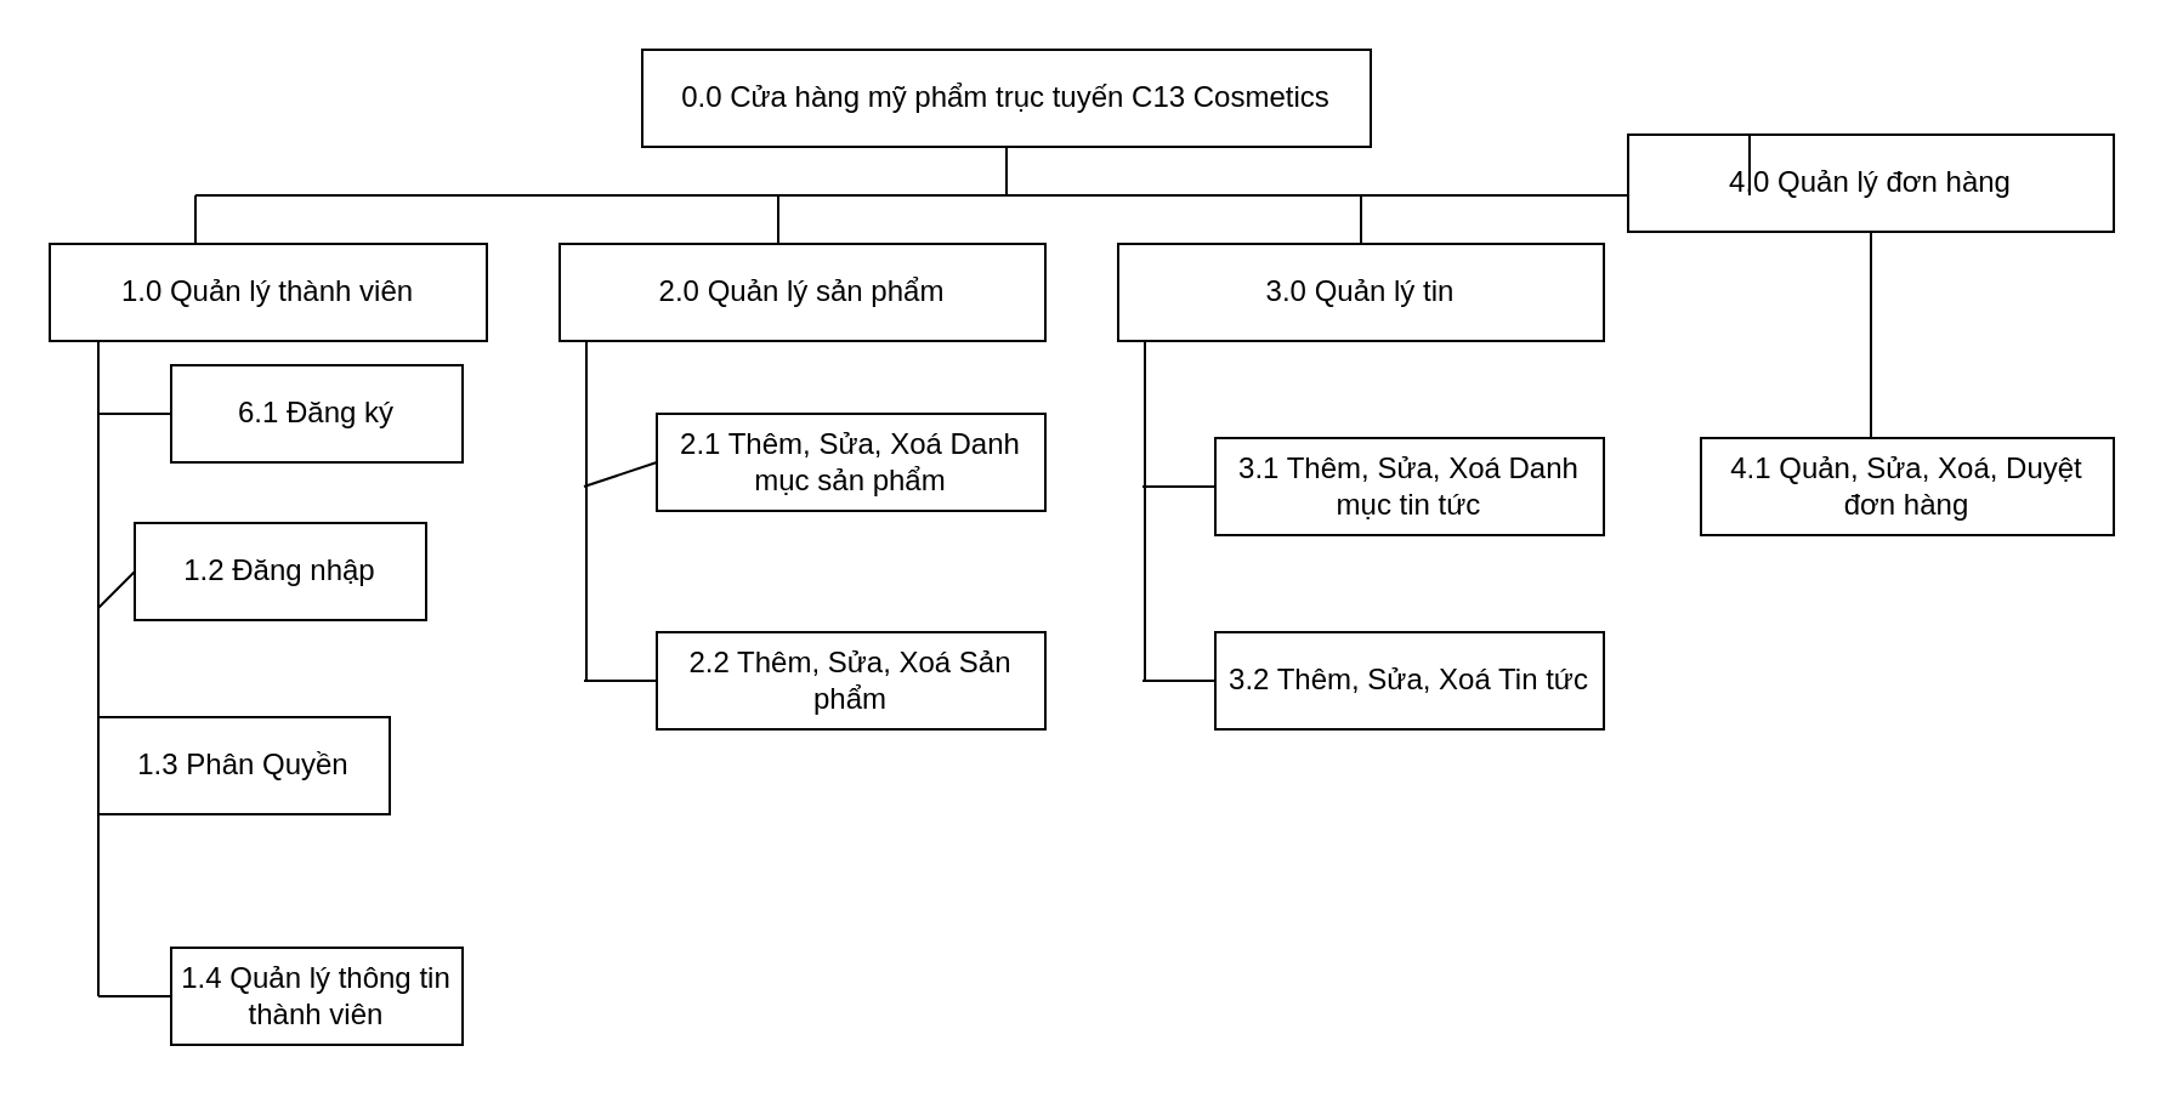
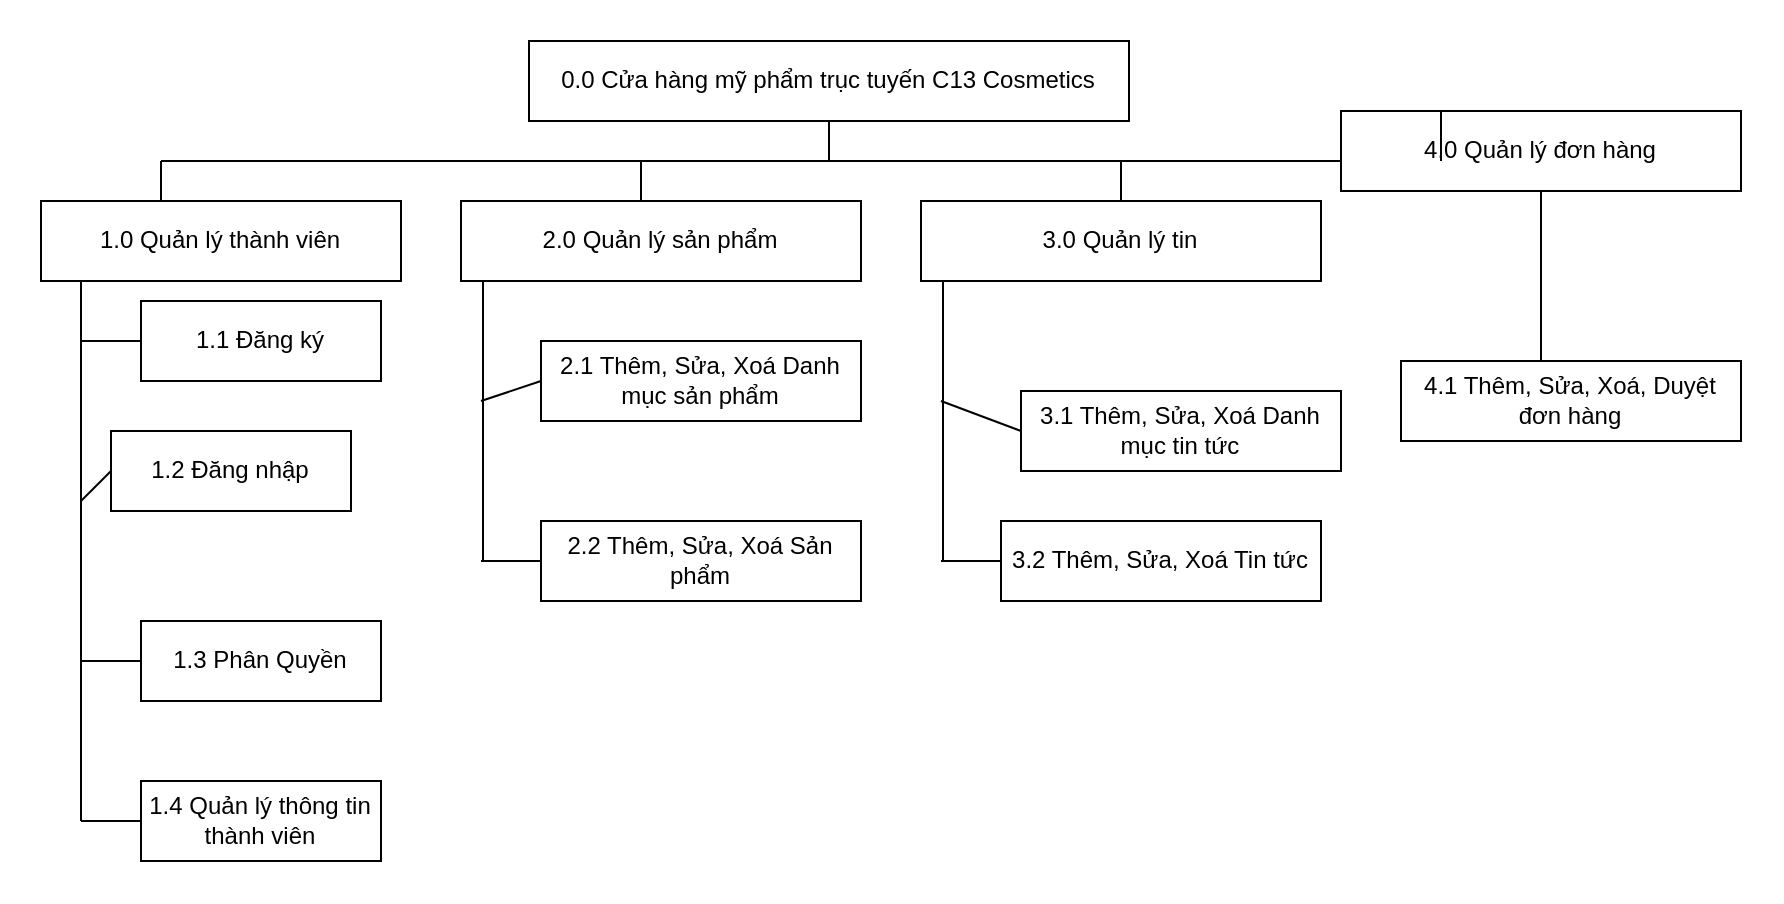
  <mxCell id="0" />
  <mxCell id="1" parent="0" />
  <mxCell id="2" value="0.0 Cửa hàng mỹ phẩm trục tuyến C13 Cosmetics" style="rounded=0;whiteSpace=wrap;html=1;" vertex="1" parent="1"><mxGeometry x="264" y="20" width="300" height="40" as="geometry" /></mxCell>
  <mxCell id="3" value="1.0 Quản lý thành viên" style="rounded=0;whiteSpace=wrap;html=1;" vertex="1" parent="1"><mxGeometry x="20" y="100" width="180" height="40" as="geometry" /></mxCell>
  <mxCell id="4" value="" style="endArrow=none;html=1;rounded=0;entryX=0.5;entryY=1;entryDx=0;entryDy=0;" edge="1" parent="1"><mxGeometry width="50" height="50" relative="1" as="geometry"><mxPoint x="40" y="410" as="sourcePoint" /><mxPoint x="40" y="140" as="targetPoint" /></mxGeometry></mxCell>
- <mxCell id="5" value="6.1 Đăng ký" style="rounded=0;whiteSpace=wrap;html=1;" vertex="1" parent="1"><mxGeometry x="70" y="150" width="120" height="40" as="geometry" /></mxCell>
+ <mxCell id="5" value="1.1 Đăng ký" style="rounded=0;whiteSpace=wrap;html=1;" vertex="1" parent="1"><mxGeometry x="70" y="150" width="120" height="40" as="geometry" /></mxCell>
  <mxCell id="6" value="1.2 Đăng nhập" style="rounded=0;whiteSpace=wrap;html=1;" vertex="1" parent="1"><mxGeometry x="55" y="215" width="120" height="40" as="geometry" /></mxCell>
  <mxCell id="7" value="" style="endArrow=none;html=1;rounded=0;entryX=0;entryY=0.5;entryDx=0;entryDy=0;" edge="1" parent="1" target="5"><mxGeometry width="50" height="50" relative="1" as="geometry"><mxPoint x="40" y="170" as="sourcePoint" /><mxPoint x="100" y="180" as="targetPoint" /></mxGeometry></mxCell>
  <mxCell id="8" value="" style="endArrow=none;html=1;rounded=0;entryX=0;entryY=0.5;entryDx=0;entryDy=0;" edge="1" parent="1" target="6"><mxGeometry width="50" height="50" relative="1" as="geometry"><mxPoint x="40" y="250" as="sourcePoint" /><mxPoint x="100" y="180" as="targetPoint" /></mxGeometry></mxCell>
  <mxCell id="9" value="" style="endArrow=none;html=1;rounded=0;" edge="1" parent="1" target="10"><mxGeometry width="50" height="50" relative="1" as="geometry"><mxPoint x="40" y="330" as="sourcePoint" /><mxPoint x="350" y="330" as="targetPoint" /></mxGeometry></mxCell>
- <mxCell id="10" value="1.3 Phân Quyền" style="rounded=0;whiteSpace=wrap;html=1;" vertex="1" parent="1"><mxGeometry x="40" y="295" width="120" height="40" as="geometry" /></mxCell>
+ <mxCell id="10" value="1.3 Phân Quyền" style="rounded=0;whiteSpace=wrap;html=1;" vertex="1" parent="1"><mxGeometry x="70" y="310" width="120" height="40" as="geometry" /></mxCell>
  <mxCell id="11" value="1.4 Quản lý thông tin thành viên" style="rounded=0;whiteSpace=wrap;html=1;" vertex="1" parent="1"><mxGeometry x="70" y="390" width="120" height="40" as="geometry" /></mxCell>
  <mxCell id="12" value="" style="endArrow=none;html=1;rounded=0;entryX=0;entryY=0.5;entryDx=0;entryDy=0;" edge="1" parent="1"><mxGeometry width="50" height="50" relative="1" as="geometry"><mxPoint x="40" y="410" as="sourcePoint" /><mxPoint x="70" y="410" as="targetPoint" /></mxGeometry></mxCell>
  <mxCell id="13" value="" style="endArrow=none;html=1;rounded=0;" edge="1" parent="1"><mxGeometry width="50" height="50" relative="1" as="geometry"><mxPoint x="80" y="80" as="sourcePoint" /><mxPoint x="720" y="80" as="targetPoint" /><Array as="points"><mxPoint x="400" y="80" /></Array></mxGeometry></mxCell>
  <mxCell id="14" value="" style="endArrow=none;html=1;rounded=0;" edge="1" parent="1"><mxGeometry width="50" height="50" relative="1" as="geometry"><mxPoint x="80" y="100" as="sourcePoint" /><mxPoint x="80" y="80" as="targetPoint" /></mxGeometry></mxCell>
  <mxCell id="15" value="" style="endArrow=none;html=1;rounded=0;entryX=0.5;entryY=1;entryDx=0;entryDy=0;" edge="1" parent="1" target="2"><mxGeometry width="50" height="50" relative="1" as="geometry"><mxPoint x="414" y="80" as="sourcePoint" /><mxPoint x="400" y="240" as="targetPoint" /></mxGeometry></mxCell>
  <mxCell id="16" value="2.0 Quản lý sản phẩm" style="rounded=0;whiteSpace=wrap;html=1;" vertex="1" parent="1"><mxGeometry x="230" y="100" width="200" height="40" as="geometry" /></mxCell>
  <mxCell id="17" value="" style="endArrow=none;html=1;rounded=0;" edge="1" parent="1"><mxGeometry width="50" height="50" relative="1" as="geometry"><mxPoint x="320" y="100" as="sourcePoint" /><mxPoint x="320" y="80" as="targetPoint" /></mxGeometry></mxCell>
  <mxCell id="18" value="2.1 Thêm, Sửa, Xoá Danh mục sản phẩm" style="rounded=0;whiteSpace=wrap;html=1;" vertex="1" parent="1"><mxGeometry x="270" y="170" width="160" height="40" as="geometry" /></mxCell>
  <mxCell id="19" value="" style="endArrow=none;html=1;rounded=0;" edge="1" parent="1"><mxGeometry width="50" height="50" relative="1" as="geometry"><mxPoint x="241" y="280" as="sourcePoint" /><mxPoint x="241" y="140" as="targetPoint" /></mxGeometry></mxCell>
  <mxCell id="20" value="" style="endArrow=none;html=1;rounded=0;entryX=0;entryY=0.5;entryDx=0;entryDy=0;" edge="1" parent="1" target="18"><mxGeometry width="50" height="50" relative="1" as="geometry"><mxPoint x="240" y="200" as="sourcePoint" /><mxPoint x="280" y="160" as="targetPoint" /></mxGeometry></mxCell>
  <mxCell id="21" value="2.2 Thêm, Sửa, Xoá Sản phẩm" style="rounded=0;whiteSpace=wrap;html=1;" vertex="1" parent="1"><mxGeometry x="270" y="260" width="160" height="40" as="geometry" /></mxCell>
  <mxCell id="22" value="" style="endArrow=none;html=1;rounded=0;" edge="1" parent="1" target="21"><mxGeometry width="50" height="50" relative="1" as="geometry"><mxPoint x="240" y="280" as="sourcePoint" /><mxPoint x="280" y="160" as="targetPoint" /></mxGeometry></mxCell>
  <mxCell id="23" value="3.0 Quản lý tin" style="rounded=0;whiteSpace=wrap;html=1;" vertex="1" parent="1"><mxGeometry x="460" y="100" width="200" height="40" as="geometry" /></mxCell>
- <mxCell id="24" value="3.1 Thêm, Sửa, Xoá Danh mục tin tức" style="rounded=0;whiteSpace=wrap;html=1;" vertex="1" parent="1"><mxGeometry x="500" y="180" width="160" height="40" as="geometry" /></mxCell>
+ <mxCell id="24" value="3.1 Thêm, Sửa, Xoá Danh mục tin tức" style="rounded=0;whiteSpace=wrap;html=1;" vertex="1" parent="1"><mxGeometry x="510" y="195" width="160" height="40" as="geometry" /></mxCell>
  <mxCell id="25" value="" style="endArrow=none;html=1;rounded=0;" edge="1" parent="1"><mxGeometry width="50" height="50" relative="1" as="geometry"><mxPoint x="471" y="280" as="sourcePoint" /><mxPoint x="471" y="140" as="targetPoint" /></mxGeometry></mxCell>
  <mxCell id="26" value="" style="endArrow=none;html=1;rounded=0;entryX=0;entryY=0.5;entryDx=0;entryDy=0;" edge="1" target="24" parent="1"><mxGeometry width="50" height="50" relative="1" as="geometry"><mxPoint x="470" y="200" as="sourcePoint" /><mxPoint x="510" y="160" as="targetPoint" /></mxGeometry></mxCell>
  <mxCell id="27" value="3.2 Thêm, Sửa, Xoá Tin tức" style="rounded=0;whiteSpace=wrap;html=1;" vertex="1" parent="1"><mxGeometry x="500" y="260" width="160" height="40" as="geometry" /></mxCell>
  <mxCell id="28" value="" style="endArrow=none;html=1;rounded=0;" edge="1" target="27" parent="1"><mxGeometry width="50" height="50" relative="1" as="geometry"><mxPoint x="470" y="280" as="sourcePoint" /><mxPoint x="510" y="160" as="targetPoint" /></mxGeometry></mxCell>
  <mxCell id="29" value="" style="endArrow=none;html=1;rounded=0;" edge="1" parent="1" source="23"><mxGeometry width="50" height="50" relative="1" as="geometry"><mxPoint x="510" y="120" as="sourcePoint" /><mxPoint x="560" y="80" as="targetPoint" /></mxGeometry></mxCell>
  <mxCell id="30" value="4.0 Quản lý đơn hàng" style="rounded=0;whiteSpace=wrap;html=1;" vertex="1" parent="1"><mxGeometry x="670" y="55" width="200" height="40" as="geometry" /></mxCell>
- <mxCell id="31" value="4.1 Quản, Sửa, Xoá, Duyệt đơn hàng" style="rounded=0;whiteSpace=wrap;html=1;" vertex="1" parent="1"><mxGeometry x="700" y="180" width="170" height="40" as="geometry" /></mxCell>
+ <mxCell id="31" value="4.1 Thêm, Sửa, Xoá, Duyệt đơn hàng" style="rounded=0;whiteSpace=wrap;html=1;" vertex="1" parent="1"><mxGeometry x="700" y="180" width="170" height="40" as="geometry" /></mxCell>
  <mxCell id="32" value="" style="endArrow=none;html=1;rounded=0;exitX=0.25;exitY=0;exitDx=0;exitDy=0;" edge="1" parent="1" source="30"><mxGeometry width="50" height="50" relative="1" as="geometry"><mxPoint x="410" y="310" as="sourcePoint" /><mxPoint x="720" y="80" as="targetPoint" /></mxGeometry></mxCell>
  <mxCell id="33" value="" style="endArrow=none;html=1;rounded=0;entryX=0.5;entryY=1;entryDx=0;entryDy=0;" edge="1" parent="1" target="30"><mxGeometry width="50" height="50" relative="1" as="geometry"><mxPoint x="770" y="180" as="sourcePoint" /><mxPoint x="580" y="220" as="targetPoint" /></mxGeometry></mxCell>
